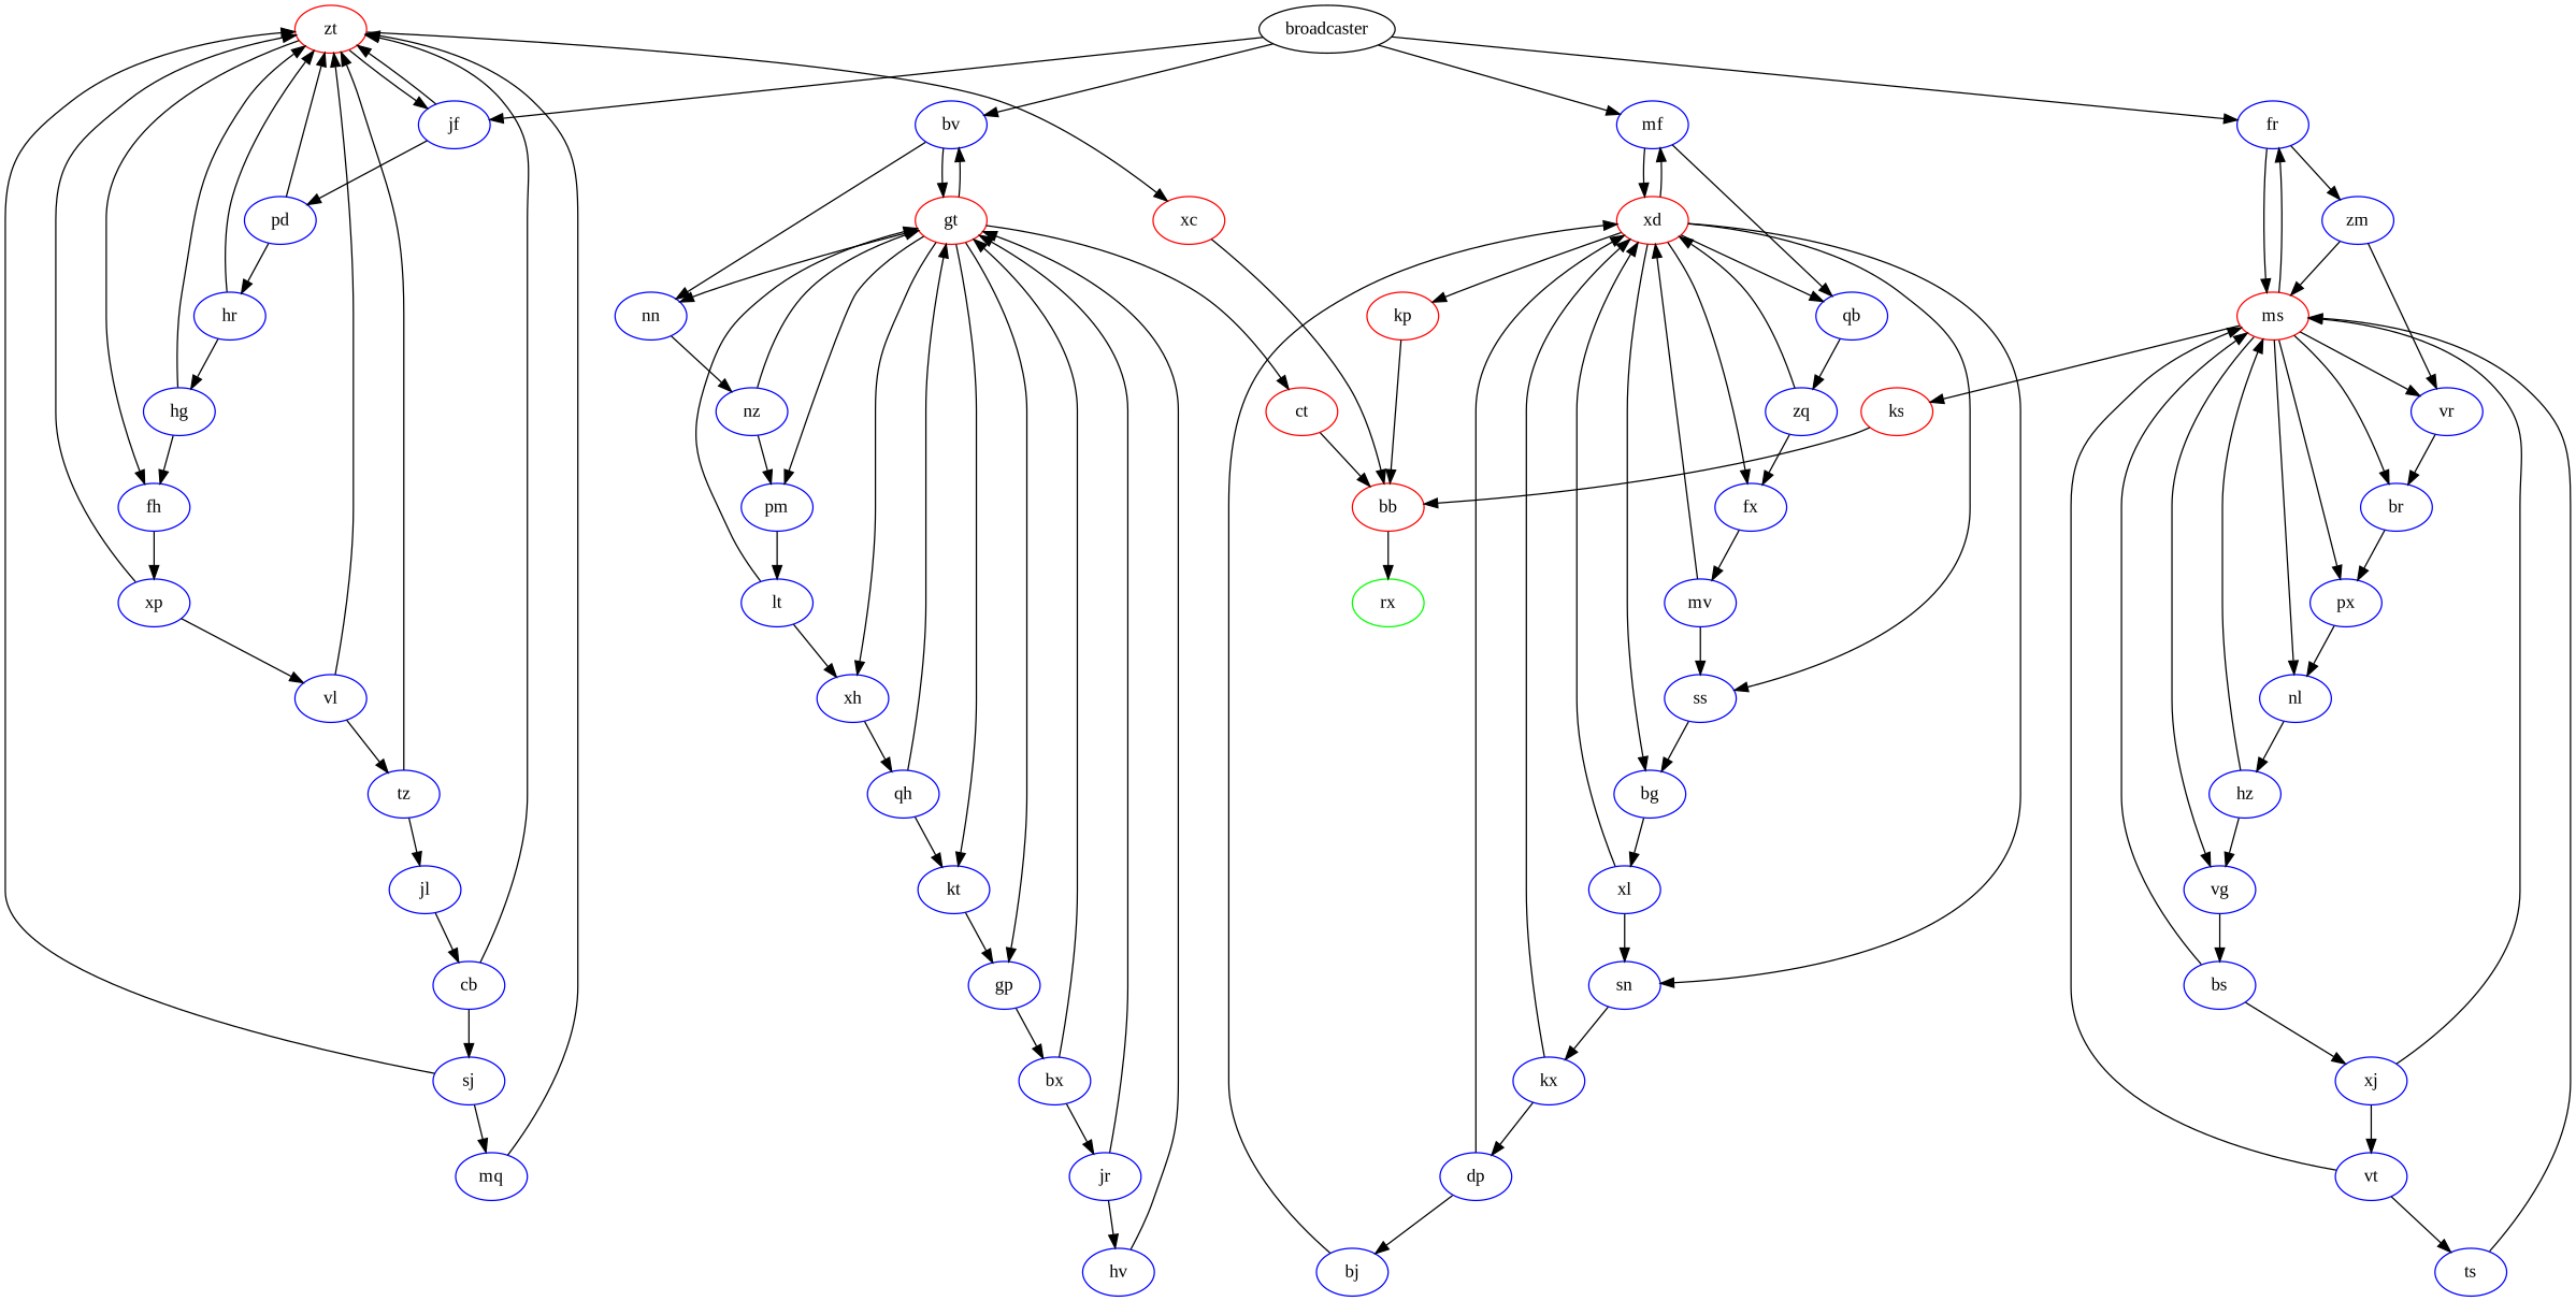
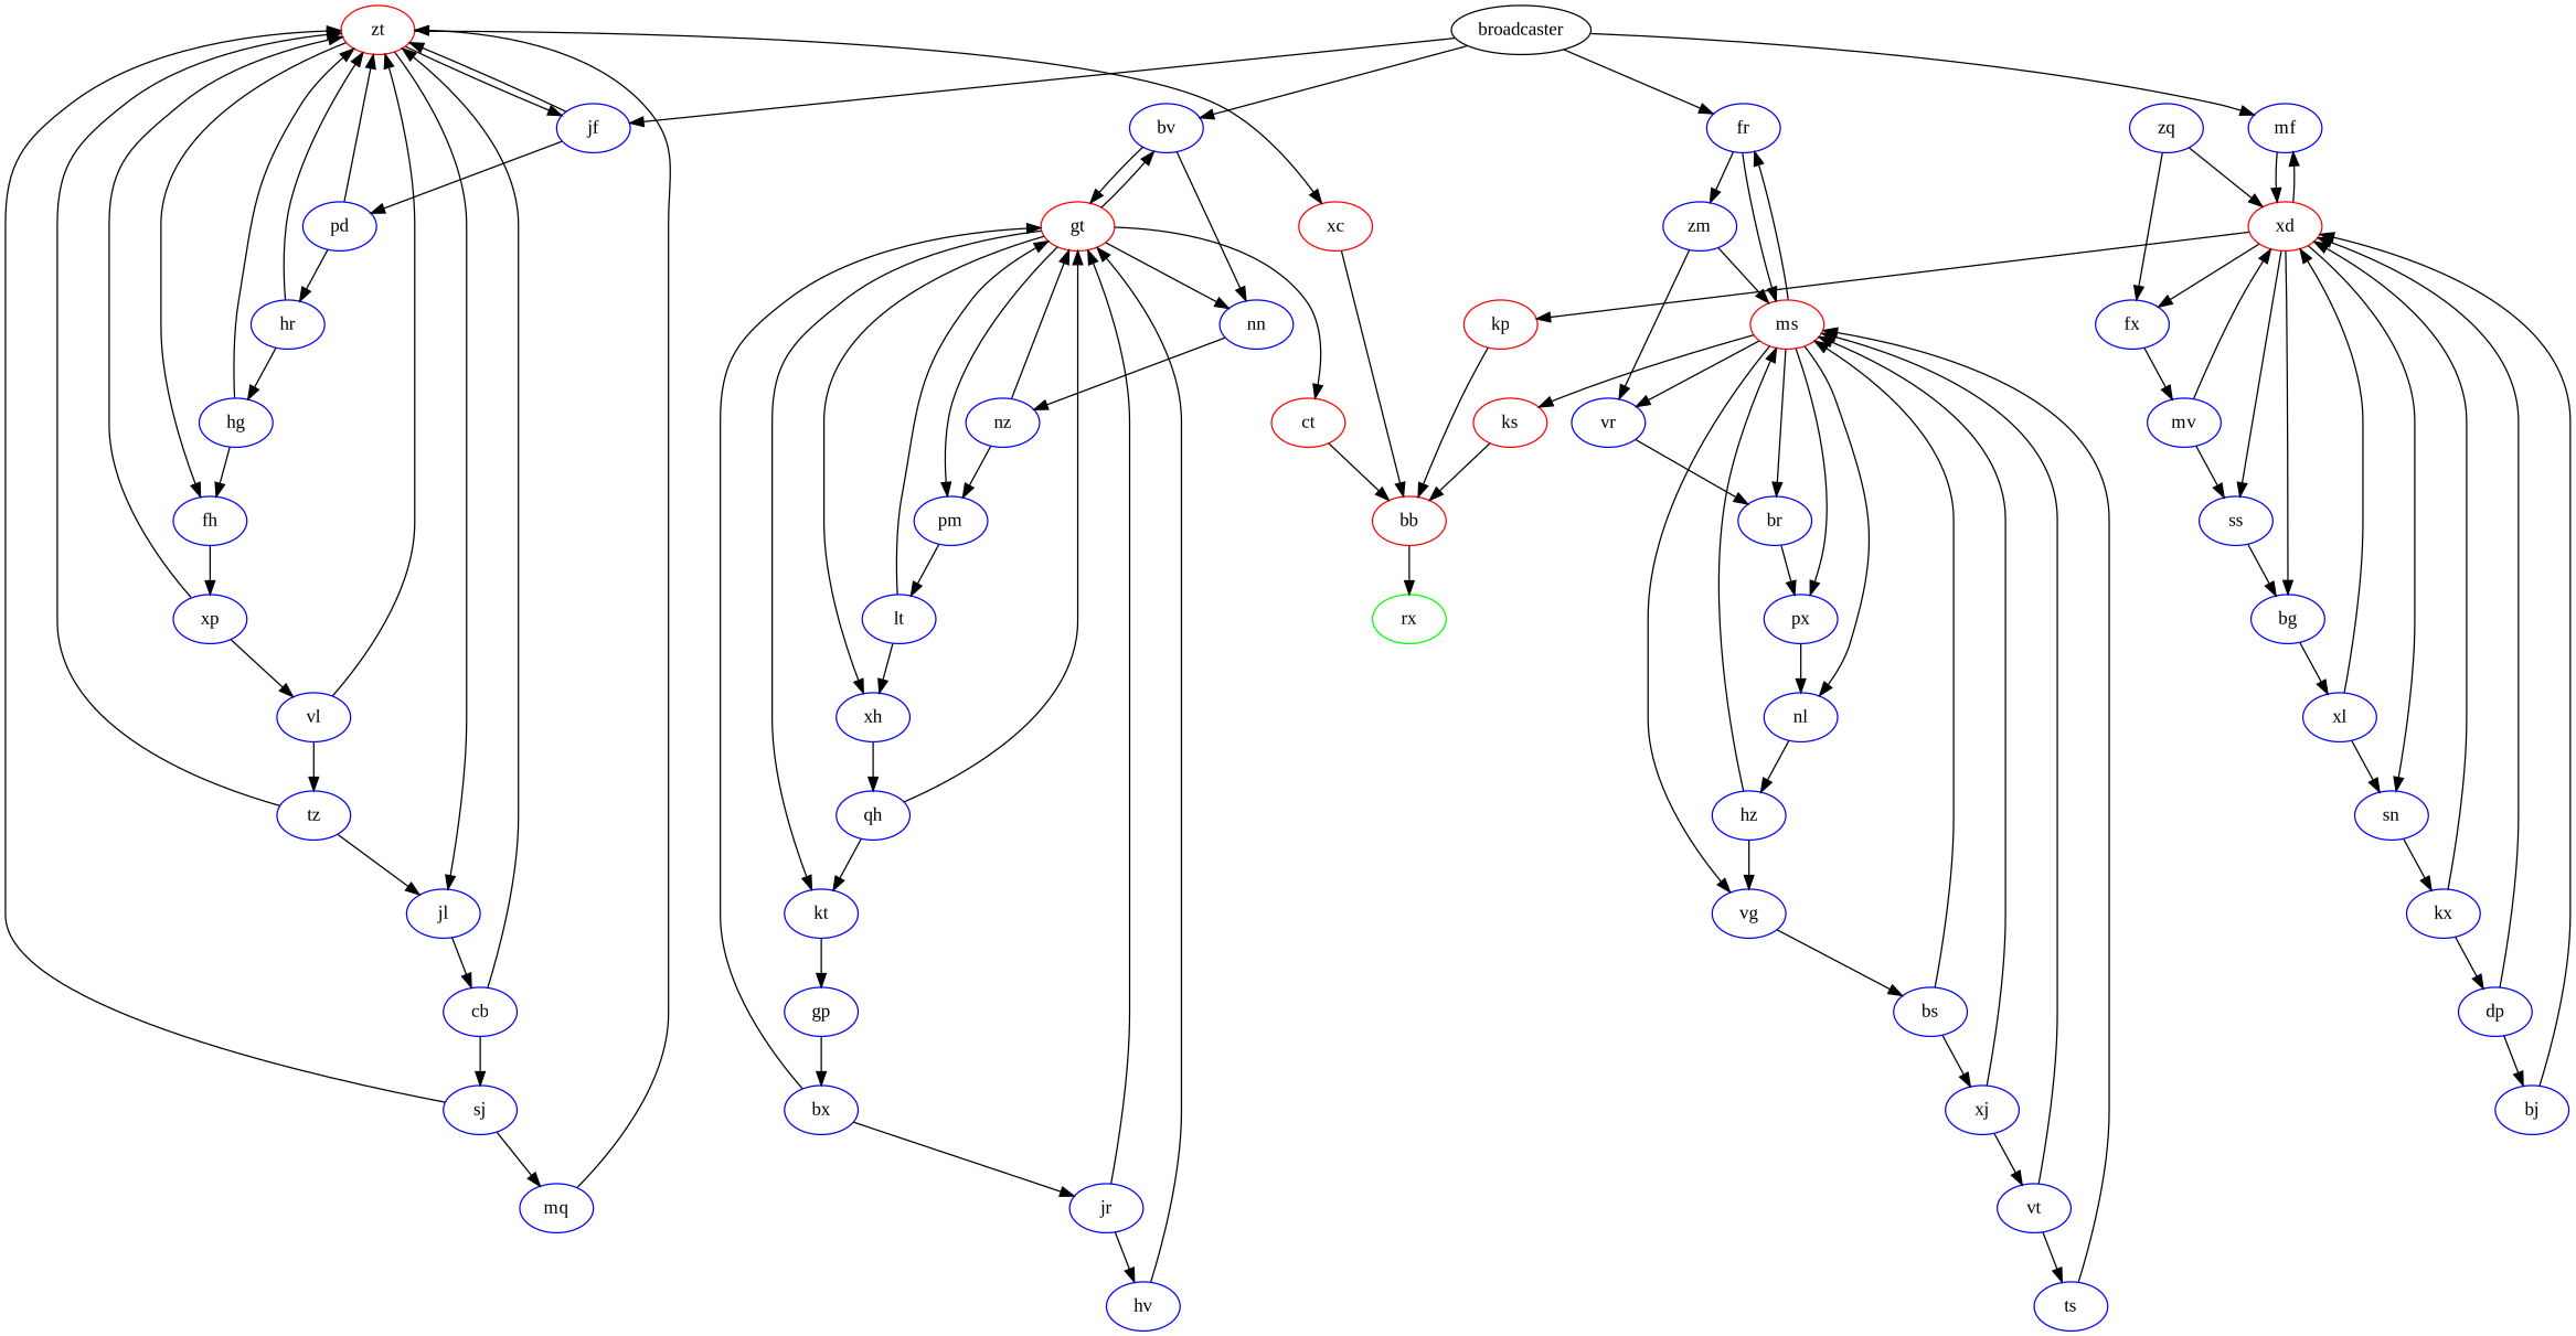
  digraph {
    fontname="Liberation Serif"
    node [color=blue fontname="Liberation Serif"]
    edge [fontname="Liberation Serif"]
    zt [color=red]
    mq
    jl
    fh
    jf
    xc [color=red]
    jr
    hv
    gt [color=red]
    kt
    ct [color=red]
    gp
    bv
    nn
    xh
    pm
    qh
    hr
    hg
    px
    nl
    hz
    fx
    mv
    xd [color=red]
    ss
    tz
    cb
    sn
    kp [color=red]
    mf
-   qb
    bg
    sj
    kx
    dp
    xp
    vl
    ms [color=red]
    vg
    bj
    zq
    zm
    vr
    br
    ks [color=red]
    fr
    bb [color=red]
    rx [color=green]
    xl
    bx
    nz
    lt
    pd
    bs
    xj
    vt
    ts
    broadcaster [color=black]
+   zt -> jl
    zt -> fh
    zt -> jf
    zt -> xc
    mq -> zt
    jl -> cb
    fh -> xp
    jf -> zt
    jf -> pd
    xc -> bb
    jr -> hv
    jr -> gt
    hv -> gt
    gt -> kt
    gt -> ct
-   gt -> gp
    gt -> bv
    gt -> nn
    gt -> xh
    gt -> pm
    kt -> gp
    ct -> bb
    gp -> bx
    bv -> gt
    bv -> nn
    nn -> nz
    xh -> qh
    pm -> lt
    qh -> gt
    qh -> kt
    hr -> zt
    hr -> hg
    hg -> zt
    hg -> fh
    px -> nl
    nl -> hz
    hz -> ms
    hz -> vg
    fx -> mv
    mv -> xd
    mv -> ss
    xd -> fx
    xd -> ss
    xd -> sn
    xd -> kp
    xd -> mf
-   xd -> qb
    xd -> bg
    ss -> bg
    tz -> zt
    tz -> jl
    cb -> zt
    cb -> sj
    sn -> kx
    kp -> bb
    mf -> xd
-   mf -> qb
-   qb -> zq
    bg -> xl
    sj -> zt
    sj -> mq
    kx -> xd
    kx -> dp
    dp -> xd
    dp -> bj
    xp -> zt
    xp -> vl
    vl -> zt
    vl -> tz
    ms -> px
    ms -> nl
    ms -> vg
    ms -> vr
    ms -> br
    ms -> ks
    ms -> fr
    vg -> bs
    bj -> xd
    zq -> fx
    zq -> xd
    zm -> ms
    zm -> vr
    vr -> br
    br -> px
    ks -> bb
    fr -> ms
    fr -> zm
    bb -> rx
    xl -> xd
    xl -> sn
    bx -> jr
    bx -> gt
    nz -> gt
    nz -> pm
    lt -> gt
    lt -> xh
    pd -> zt
    pd -> hr
    bs -> ms
    bs -> xj
    xj -> ms
    xj -> vt
    vt -> ms
    vt -> ts
    ts -> ms
    broadcaster -> jf
    broadcaster -> bv
    broadcaster -> mf
    broadcaster -> fr
  }
